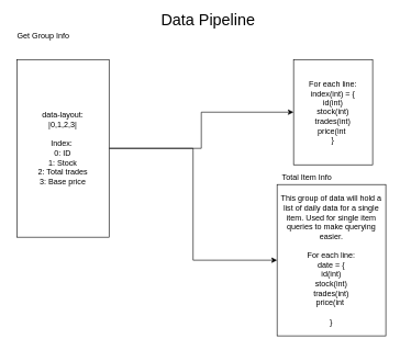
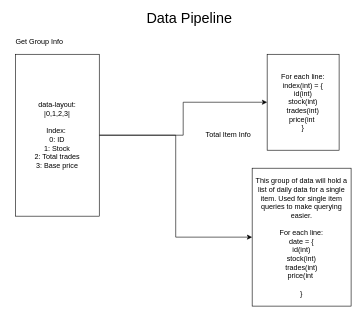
  <mxCell id="0" />
  <mxCell id="1" parent="0" />
  <mxCell id="2" value="&lt;font style=&quot;font-size: 24px&quot;&gt;Data Pipeline&lt;/font&gt;" style="text;html=1;align=center;verticalAlign=middle;resizable=0;points=[];autosize=1;" vertex="1" parent="1"><mxGeometry x="235" y="20" width="160" height="20" as="geometry" /></mxCell>
  <mxCell id="3" style="edgeStyle=orthogonalEdgeStyle;rounded=0;orthogonalLoop=1;jettySize=auto;html=1;entryX=0;entryY=0.5;entryDx=0;entryDy=0;" edge="1" parent="1" source="5" target="7"><mxGeometry relative="1" as="geometry" /></mxCell>
  <mxCell id="4" style="edgeStyle=orthogonalEdgeStyle;rounded=0;orthogonalLoop=1;jettySize=auto;html=1;entryX=0;entryY=0.5;entryDx=0;entryDy=0;" edge="1" parent="1" source="5" target="9"><mxGeometry relative="1" as="geometry" /></mxCell>
  <mxCell id="5" value="data-layout:&lt;br&gt;|0,1,2,3|&lt;br&gt;&lt;br&gt;Index:&amp;nbsp;&lt;br&gt;0: ID&lt;br&gt;1: Stock&lt;br&gt;2: Total trades&lt;br&gt;3: Base price" style="rounded=0;whiteSpace=wrap;html=1;" vertex="1" parent="1"><mxGeometry x="25" y="90" width="140" height="270" as="geometry" /></mxCell>
- <mxCell id="6" value="Get Group Info" style="text;html=1;align=center;verticalAlign=middle;resizable=0;points=[];autosize=1;" vertex="1" parent="1"><mxGeometry x="20" y="45" width="90" height="20" as="geometry" /></mxCell>
+ <mxCell id="6" value="Get Group Info" style="text;html=1;align=center;verticalAlign=middle;resizable=0;points=[];autosize=1;" vertex="1" parent="1"><mxGeometry x="20" y="60" width="90" height="20" as="geometry" /></mxCell>
  <mxCell id="7" value="For each line:&lt;br&gt;index(int) = {&lt;br&gt;id(int)&lt;br&gt;stock(int)&lt;br&gt;trades(int)&lt;br&gt;price(int&amp;nbsp;&lt;br&gt;}" style="whiteSpace=wrap;html=1;" vertex="1" parent="1"><mxGeometry x="445" y="90" width="120" height="160" as="geometry" /></mxCell>
- <mxCell id="8" value="Total Item Info" style="text;html=1;align=center;verticalAlign=middle;resizable=0;points=[];autosize=1;" vertex="1" parent="1"><mxGeometry x="420" y="260" width="90" height="20" as="geometry" /></mxCell>
+ <mxCell id="8" value="Total Item Info" style="text;html=1;align=center;verticalAlign=middle;resizable=0;points=[];autosize=1;" vertex="1" parent="1"><mxGeometry x="335" y="215" width="90" height="20" as="geometry" /></mxCell>
  <mxCell id="9" value="This group of data will hold a list of daily data for a single item. Used for single item queries to make querying easier.&lt;br&gt;&lt;br&gt;For each line:&lt;br&gt;date = {&lt;br&gt;id(int)&lt;br&gt;stock(int)&lt;br&gt;trades(int)&lt;br&gt;price(int&amp;nbsp;&lt;br&gt;&lt;br&gt;}" style="whiteSpace=wrap;html=1;" vertex="1" parent="1"><mxGeometry x="420" y="280" width="165" height="230" as="geometry" /></mxCell>
